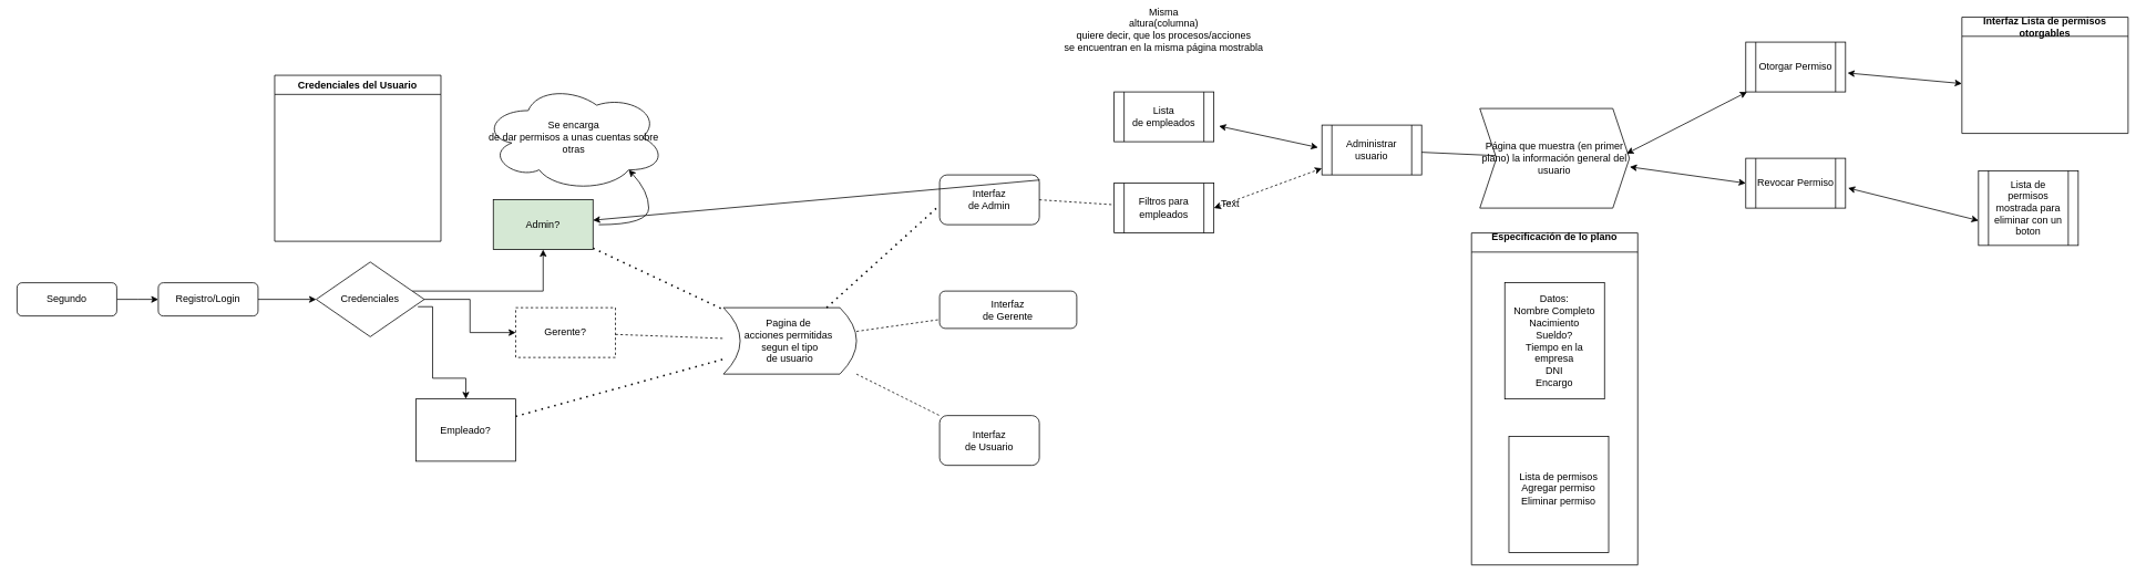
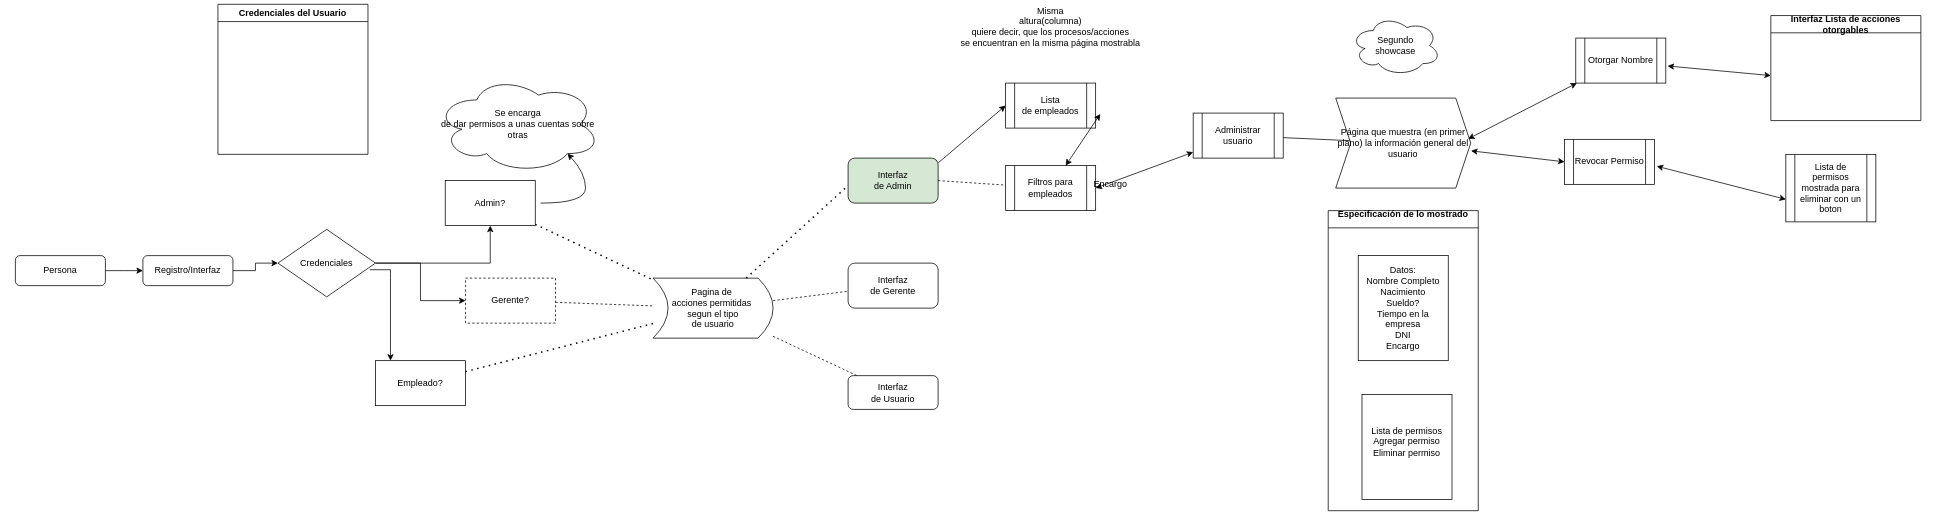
  <mxCell id="0" />
  <mxCell id="1" parent="0" />
  <mxCell id="2" value="" style="edgeStyle=orthogonalEdgeStyle;rounded=0;orthogonalLoop=1;jettySize=auto;html=1;" edge="1" parent="1" source="3"><mxGeometry relative="1" as="geometry"><mxPoint x="190" y="360" as="targetPoint" /></mxGeometry></mxCell>
- <mxCell id="3" value="Segundo" style="rounded=1;whiteSpace=wrap;html=1;fontSize=12;glass=0;strokeWidth=1;shadow=0;" parent="1" vertex="1"><mxGeometry x="20" y="340" width="120" height="40" as="geometry" /></mxCell>
+ <mxCell id="3" value="Persona" style="rounded=1;whiteSpace=wrap;html=1;fontSize=12;glass=0;strokeWidth=1;shadow=0;" parent="1" vertex="1"><mxGeometry x="20" y="340" width="120" height="40" as="geometry" /></mxCell>
  <mxCell id="4" style="edgeStyle=orthogonalEdgeStyle;rounded=0;orthogonalLoop=1;jettySize=auto;html=1;" edge="1" parent="1" source="5" target="8"><mxGeometry relative="1" as="geometry" /></mxCell>
- <mxCell id="5" value="Registro/Login" style="rounded=1;whiteSpace=wrap;html=1;fontSize=12;glass=0;strokeWidth=1;shadow=0;" vertex="1" parent="1"><mxGeometry x="190" y="340" width="120" height="40" as="geometry" /></mxCell>
+ <mxCell id="5" value="Registro/Interfaz" style="rounded=1;whiteSpace=wrap;html=1;fontSize=12;glass=0;strokeWidth=1;shadow=0;" vertex="1" parent="1"><mxGeometry x="190" y="340" width="120" height="40" as="geometry" /></mxCell>
  <mxCell id="6" style="edgeStyle=orthogonalEdgeStyle;rounded=0;orthogonalLoop=1;jettySize=auto;html=1;" edge="1" parent="1" source="8" target="13"><mxGeometry relative="1" as="geometry" /></mxCell>
  <mxCell id="7" style="edgeStyle=orthogonalEdgeStyle;rounded=0;orthogonalLoop=1;jettySize=auto;html=1;" edge="1" parent="1" source="8" target="10"><mxGeometry relative="1" as="geometry"><Array as="points"><mxPoint x="653" y="350" /></Array></mxGeometry></mxCell>
- <mxCell id="8" value="Credenciales" style="rhombus;whiteSpace=wrap;html=1;" vertex="1" parent="1"><mxGeometry x="380" y="315" width="130" height="90" as="geometry" /></mxCell>
- <mxCell id="9" value="Credenciales del Usuario" style="swimlane;whiteSpace=wrap;html=1;" vertex="1" parent="1"><mxGeometry x="330" y="90" width="200" height="200" as="geometry" /></mxCell>
- <mxCell id="10" value="Admin?" style="whiteSpace=wrap;html=1;fillColor=#d5e8d4;" vertex="1" parent="1"><mxGeometry x="593" y="240" width="120" height="60" as="geometry" /></mxCell>
+ <mxCell id="8" value="Credenciales" style="rhombus;whiteSpace=wrap;html=1;" vertex="1" parent="1"><mxGeometry x="370" y="305" width="130" height="90" as="geometry" /></mxCell>
+ <mxCell id="9" value="Credenciales del Usuario" style="swimlane;whiteSpace=wrap;html=1;" vertex="1" parent="1"><mxGeometry x="290" y="5" width="200" height="200" as="geometry" /></mxCell>
+ <mxCell id="10" value="Admin?" style="whiteSpace=wrap;html=1;" vertex="1" parent="1"><mxGeometry x="593" y="240" width="120" height="60" as="geometry" /></mxCell>
  <mxCell id="11" value="" style="edgeStyle=orthogonalEdgeStyle;rounded=0;orthogonalLoop=1;jettySize=auto;html=1;exitX=0.941;exitY=0.598;exitDx=0;exitDy=0;exitPerimeter=0;" edge="1" parent="1" target="12" source="8"><mxGeometry relative="1" as="geometry"><mxPoint x="480" y="420.04" as="sourcePoint" /><Array as="points"><mxPoint x="520" y="369" /><mxPoint x="520" y="455" /></Array></mxGeometry></mxCell>
- <mxCell id="12" value="Empleado?" style="whiteSpace=wrap;html=1;" vertex="1" parent="1"><mxGeometry x="500" y="480" width="120" height="75" as="geometry" /></mxCell>
+ <mxCell id="12" value="Empleado?" style="whiteSpace=wrap;html=1;" vertex="1" parent="1"><mxGeometry x="500" y="480" width="120" height="60" as="geometry" /></mxCell>
  <mxCell id="13" value="Gerente?" style="whiteSpace=wrap;html=1;dashed=1;" vertex="1" parent="1"><mxGeometry x="620" y="370" width="120" height="60" as="geometry" /></mxCell>
  <mxCell id="14" value="Se encarga&lt;div&gt;de dar permisos a unas cuentas sobre otras&lt;/div&gt;" style="ellipse;shape=cloud;whiteSpace=wrap;html=1;" vertex="1" parent="1"><mxGeometry x="580" y="100" width="220" height="130" as="geometry" /></mxCell>
  <mxCell id="15" value="" style="curved=1;endArrow=classic;html=1;rounded=0;entryX=0.8;entryY=0.8;entryDx=0;entryDy=0;entryPerimeter=0;" edge="1" parent="1" target="14"><mxGeometry width="50" height="50" relative="1" as="geometry"><mxPoint x="720" y="270" as="sourcePoint" /><mxPoint x="780" y="220" as="targetPoint" /><Array as="points"><mxPoint x="780" y="270" /><mxPoint x="780" y="230" /></Array></mxGeometry></mxCell>
  <mxCell id="16" value="Pagina de&amp;nbsp;&lt;div&gt;acciones permitidas&amp;nbsp;&lt;/div&gt;&lt;div&gt;segun el tipo&lt;/div&gt;&lt;div&gt;de usuario&lt;/div&gt;" style="shape=dataStorage;whiteSpace=wrap;html=1;fixedSize=1;direction=west;" vertex="1" parent="1"><mxGeometry x="870" y="370" width="160" height="80" as="geometry" /></mxCell>
  <mxCell id="17" value="" style="endArrow=none;dashed=1;html=1;rounded=0;" edge="1" parent="1" source="13" target="16"><mxGeometry width="50" height="50" relative="1" as="geometry"><mxPoint x="740" y="470" as="sourcePoint" /><mxPoint x="810.711" y="420" as="targetPoint" /></mxGeometry></mxCell>
  <mxCell id="18" value="" style="endArrow=none;dashed=1;html=1;dashPattern=1 3;strokeWidth=2;rounded=0;" edge="1" parent="1" source="12" target="16"><mxGeometry width="50" height="50" relative="1" as="geometry"><mxPoint x="620" y="560" as="sourcePoint" /><mxPoint x="690.711" y="510" as="targetPoint" /></mxGeometry></mxCell>
  <mxCell id="19" value="" style="endArrow=none;dashed=1;html=1;dashPattern=1 3;strokeWidth=2;rounded=0;" edge="1" parent="1" source="10" target="16"><mxGeometry width="50" height="50" relative="1" as="geometry"><mxPoint x="713" y="320" as="sourcePoint" /><mxPoint x="783.711" y="270" as="targetPoint" /></mxGeometry></mxCell>
- <mxCell id="20" value="Interfaz&lt;div&gt;de Admin&lt;/div&gt;" style="rounded=1;whiteSpace=wrap;html=1;" vertex="1" parent="1"><mxGeometry x="1130" y="210" width="120" height="60" as="geometry" /></mxCell>
- <mxCell id="21" value="Interfaz&lt;div&gt;de Gerente&lt;/div&gt;" style="rounded=1;whiteSpace=wrap;html=1;" vertex="1" parent="1"><mxGeometry x="1130" y="350" width="165" height="45" as="geometry" /></mxCell>
- <mxCell id="22" value="Interfaz&lt;div&gt;de Usuario&lt;/div&gt;" style="rounded=1;whiteSpace=wrap;html=1;" vertex="1" parent="1"><mxGeometry x="1130" y="500" width="120" height="60" as="geometry" /></mxCell>
+ <mxCell id="20" value="Interfaz&lt;div&gt;de Admin&lt;/div&gt;" style="rounded=1;whiteSpace=wrap;html=1;fillColor=#d5e8d4;" vertex="1" parent="1"><mxGeometry x="1130" y="210" width="120" height="60" as="geometry" /></mxCell>
+ <mxCell id="21" value="Interfaz&lt;div&gt;de Gerente&lt;/div&gt;" style="rounded=1;whiteSpace=wrap;html=1;" vertex="1" parent="1"><mxGeometry x="1130" y="350" width="120" height="60" as="geometry" /></mxCell>
+ <mxCell id="22" value="Interfaz&lt;div&gt;de Usuario&lt;/div&gt;" style="rounded=1;whiteSpace=wrap;html=1;" vertex="1" parent="1"><mxGeometry x="1130" y="500" width="120" height="45" as="geometry" /></mxCell>
  <mxCell id="23" value="" style="endArrow=none;dashed=1;html=1;dashPattern=1 3;strokeWidth=2;rounded=0;entryX=-0.011;entryY=0.631;entryDx=0;entryDy=0;entryPerimeter=0;" edge="1" parent="1" source="16" target="20"><mxGeometry width="50" height="50" relative="1" as="geometry"><mxPoint x="1030" y="460" as="sourcePoint" /><mxPoint x="1100.711" y="410" as="targetPoint" /></mxGeometry></mxCell>
  <mxCell id="24" value="" style="endArrow=none;dashed=1;html=1;rounded=0;" edge="1" parent="1" source="16" target="21"><mxGeometry width="50" height="50" relative="1" as="geometry"><mxPoint x="1030" y="460" as="sourcePoint" /><mxPoint x="1100.711" y="410" as="targetPoint" /></mxGeometry></mxCell>
  <mxCell id="25" value="" style="endArrow=none;dashed=1;html=1;rounded=0;" edge="1" parent="1" source="16" target="22"><mxGeometry width="50" height="50" relative="1" as="geometry"><mxPoint x="1030" y="460" as="sourcePoint" /><mxPoint x="1100.711" y="410" as="targetPoint" /></mxGeometry></mxCell>
- <mxCell id="26" value="" style="endArrow=classic;html=1;rounded=0;exitX=1.003;exitY=0.103;exitDx=0;exitDy=0;exitPerimeter=0;" edge="1" parent="1" source="20" target="10"><mxGeometry width="50" height="50" relative="1" as="geometry"><mxPoint x="1270" y="230" as="sourcePoint" /><mxPoint x="1320" y="180" as="targetPoint" /></mxGeometry></mxCell>
+ <mxCell id="26" value="" style="endArrow=classic;html=1;rounded=0;exitX=1.003;exitY=0.103;exitDx=0;exitDy=0;exitPerimeter=0;entryX=0;entryY=0.5;entryDx=0;entryDy=0;" edge="1" parent="1" source="20" target="28"><mxGeometry width="50" height="50" relative="1" as="geometry"><mxPoint x="1270" y="230" as="sourcePoint" /><mxPoint x="1320" y="180" as="targetPoint" /></mxGeometry></mxCell>
  <mxCell id="27" value="Administrar usuario" style="shape=process;whiteSpace=wrap;html=1;backgroundOutline=1;" vertex="1" parent="1"><mxGeometry x="1590" y="150" width="120" height="60" as="geometry" /></mxCell>
  <mxCell id="28" value="Lista&lt;div&gt;de empleados&lt;/div&gt;" style="shape=process;whiteSpace=wrap;html=1;backgroundOutline=1;" vertex="1" parent="1"><mxGeometry x="1340" y="110" width="120" height="60" as="geometry" /></mxCell>
  <mxCell id="29" value="Filtros para empleados" style="shape=process;whiteSpace=wrap;html=1;backgroundOutline=1;" vertex="1" parent="1"><mxGeometry x="1340" y="220" width="120" height="60" as="geometry" /></mxCell>
  <mxCell id="30" value="" style="endArrow=none;dashed=1;html=1;rounded=0;" edge="1" parent="1" target="29"><mxGeometry width="50" height="50" relative="1" as="geometry"><mxPoint x="1250" y="240" as="sourcePoint" /><mxPoint x="1300" y="190" as="targetPoint" /></mxGeometry></mxCell>
- <mxCell id="31" value="" style="endArrow=classic;startArrow=classic;html=1;rounded=0;exitX=1.051;exitY=0.686;exitDx=0;exitDy=0;exitPerimeter=0;entryX=-0.039;entryY=0.45;entryDx=0;entryDy=0;entryPerimeter=0;" edge="1" parent="1" source="28" target="27"><mxGeometry width="50" height="50" relative="1" as="geometry"><mxPoint x="1500" y="190" as="sourcePoint" /><mxPoint x="1550" y="140" as="targetPoint" /></mxGeometry></mxCell>
- <mxCell id="32" value="" style="endArrow=classic;startArrow=classic;html=1;rounded=0;exitX=1;exitY=0.5;exitDx=0;exitDy=0;exitPerimeter=0;dashed=1;" edge="1" parent="1" source="29" target="27"><mxGeometry width="50" height="50" relative="1" as="geometry"><mxPoint x="1460" y="237" as="sourcePoint" /><mxPoint x="1579" y="223" as="targetPoint" /></mxGeometry></mxCell>
- <mxCell id="33" value="Text" style="text;html=1;align=center;verticalAlign=middle;whiteSpace=wrap;rounded=0;" vertex="1" parent="1"><mxGeometry x="1450" y="230" width="60" height="30" as="geometry" /></mxCell>
+ <mxCell id="31" value="" style="endArrow=classic;startArrow=classic;html=1;rounded=0;exitX=1.051;exitY=0.686;exitDx=0;exitDy=0;exitPerimeter=0;" edge="1" parent="1" source="28" target="29"><mxGeometry width="50" height="50" relative="1" as="geometry"><mxPoint x="1500" y="190" as="sourcePoint" /><mxPoint x="1550" y="140" as="targetPoint" /></mxGeometry></mxCell>
+ <mxCell id="32" value="" style="endArrow=classic;startArrow=classic;html=1;rounded=0;exitX=1;exitY=0.5;exitDx=0;exitDy=0;exitPerimeter=0;" edge="1" parent="1" source="29" target="27"><mxGeometry width="50" height="50" relative="1" as="geometry"><mxPoint x="1460" y="237" as="sourcePoint" /><mxPoint x="1579" y="223" as="targetPoint" /></mxGeometry></mxCell>
+ <mxCell id="33" value="Encargo" style="text;html=1;align=center;verticalAlign=middle;whiteSpace=wrap;rounded=0;" vertex="1" parent="1"><mxGeometry x="1450" y="230" width="60" height="30" as="geometry" /></mxCell>
  <mxCell id="34" value="Misma&lt;div&gt;altura(columna)&lt;/div&gt;&lt;div&gt;quiere decir, que los procesos/acciones&lt;/div&gt;&lt;div&gt;se encuentran en la misma página mostrabla&lt;/div&gt;" style="text;html=1;align=center;verticalAlign=middle;whiteSpace=wrap;rounded=0;" vertex="1" parent="1"><mxGeometry x="1130" y="20" width="540" height="30" as="geometry" /></mxCell>
- <mxCell id="35" value="Otorgar Permiso" style="shape=process;whiteSpace=wrap;html=1;backgroundOutline=1;" vertex="1" parent="1"><mxGeometry x="2100" y="50" width="120" height="60" as="geometry" /></mxCell>
+ <mxCell id="35" value="Otorgar Nombre" style="shape=process;whiteSpace=wrap;html=1;backgroundOutline=1;" vertex="1" parent="1"><mxGeometry x="2100" y="50" width="120" height="60" as="geometry" /></mxCell>
  <mxCell id="36" value="Página que muestra (en primer plano) la información general del usuario" style="shape=step;perimeter=stepPerimeter;whiteSpace=wrap;html=1;fixedSize=1;" vertex="1" parent="1"><mxGeometry x="1780" y="130" width="180" height="120" as="geometry" /></mxCell>
- <mxCell id="38" value="Especificación de lo plano&lt;div&gt;&lt;br&gt;&lt;/div&gt;" style="swimlane;whiteSpace=wrap;html=1;" vertex="1" parent="1"><mxGeometry x="1770" y="280" width="200" height="400" as="geometry" /></mxCell>
+ <mxCell id="37" value="Segundo&lt;div&gt;showcase&lt;/div&gt;" style="ellipse;shape=cloud;whiteSpace=wrap;html=1;" vertex="1" parent="1"><mxGeometry x="1800" y="20" width="120" height="80" as="geometry" /></mxCell>
+ <mxCell id="38" value="Especificación de lo mostrado&lt;div&gt;&lt;br&gt;&lt;/div&gt;" style="swimlane;whiteSpace=wrap;html=1;" vertex="1" parent="1"><mxGeometry x="1770" y="280" width="200" height="400" as="geometry" /></mxCell>
  <mxCell id="39" value="Datos:&lt;div&gt;Nombre Completo&lt;/div&gt;&lt;div&gt;Nacimiento&lt;/div&gt;&lt;div&gt;Sueldo?&lt;/div&gt;&lt;div&gt;Tiempo en la empresa&lt;/div&gt;&lt;div&gt;DNI&lt;/div&gt;&lt;div&gt;Encargo&lt;/div&gt;" style="whiteSpace=wrap;html=1;" vertex="1" parent="38"><mxGeometry x="40" y="60" width="120" height="140" as="geometry" /></mxCell>
  <mxCell id="40" value="&lt;div&gt;Lista de permisos&lt;/div&gt;&lt;div&gt;Agregar permiso&lt;/div&gt;&lt;div&gt;Eliminar permiso&lt;/div&gt;&lt;div&gt;&lt;br&gt;&lt;/div&gt;" style="whiteSpace=wrap;html=1;" vertex="1" parent="38"><mxGeometry x="45" y="245" width="120" height="140" as="geometry" /></mxCell>
  <mxCell id="41" value="" style="endArrow=classic;startArrow=classic;html=1;rounded=0;exitX=0.981;exitY=0.453;exitDx=0;exitDy=0;exitPerimeter=0;" edge="1" parent="1" source="36" target="35"><mxGeometry width="50" height="50" relative="1" as="geometry"><mxPoint x="2020" y="180" as="sourcePoint" /><mxPoint x="2070" y="130" as="targetPoint" /></mxGeometry></mxCell>
  <mxCell id="42" value="" style="endArrow=none;html=1;rounded=0;" edge="1" parent="1" source="27" target="36"><mxGeometry width="50" height="50" relative="1" as="geometry"><mxPoint x="1730" y="220" as="sourcePoint" /><mxPoint x="1780" y="170" as="targetPoint" /></mxGeometry></mxCell>
- <mxCell id="43" value="Revocar Permiso" style="shape=process;whiteSpace=wrap;html=1;backgroundOutline=1;" vertex="1" parent="1"><mxGeometry x="2100" y="190" width="120" height="60" as="geometry" /></mxCell>
+ <mxCell id="43" value="Revocar Permiso" style="shape=process;whiteSpace=wrap;html=1;backgroundOutline=1;" vertex="1" parent="1"><mxGeometry x="2085" y="185" width="120" height="60" as="geometry" /></mxCell>
  <mxCell id="44" value="" style="endArrow=classic;startArrow=classic;html=1;rounded=0;exitX=1.002;exitY=0.586;exitDx=0;exitDy=0;exitPerimeter=0;entryX=0;entryY=0.5;entryDx=0;entryDy=0;" edge="1" parent="1" source="36" target="43"><mxGeometry width="50" height="50" relative="1" as="geometry"><mxPoint x="2020" y="240" as="sourcePoint" /><mxPoint x="2070" y="190" as="targetPoint" /></mxGeometry></mxCell>
  <mxCell id="45" value="" style="endArrow=classic;startArrow=classic;html=1;rounded=0;exitX=1.02;exitY=0.62;exitDx=0;exitDy=0;exitPerimeter=0;" edge="1" parent="1" source="35"><mxGeometry width="50" height="50" relative="1" as="geometry"><mxPoint x="2300" y="140" as="sourcePoint" /><mxPoint x="2360" y="100" as="targetPoint" /></mxGeometry></mxCell>
- <mxCell id="46" value="Interfaz Lista de permisos otorgables" style="swimlane;whiteSpace=wrap;html=1;" vertex="1" parent="1"><mxGeometry x="2360" y="20" width="200" height="140" as="geometry" /></mxCell>
+ <mxCell id="46" value="Interfaz Lista de acciones otorgables" style="swimlane;whiteSpace=wrap;html=1;" vertex="1" parent="1"><mxGeometry x="2360" y="20" width="200" height="140" as="geometry" /></mxCell>
  <mxCell id="47" value="" style="endArrow=classic;startArrow=classic;html=1;rounded=0;exitX=1.025;exitY=0.597;exitDx=0;exitDy=0;exitPerimeter=0;entryX=0;entryY=0.667;entryDx=0;entryDy=0;entryPerimeter=0;" edge="1" parent="1" source="43" target="48"><mxGeometry width="50" height="50" relative="1" as="geometry"><mxPoint x="2230" y="250" as="sourcePoint" /><mxPoint x="2360" y="290" as="targetPoint" /></mxGeometry></mxCell>
  <mxCell id="48" value="Lista de permisos mostrada para eliminar con un boton" style="shape=process;whiteSpace=wrap;html=1;backgroundOutline=1;" vertex="1" parent="1"><mxGeometry x="2380" y="205" width="120" height="90" as="geometry" /></mxCell>
